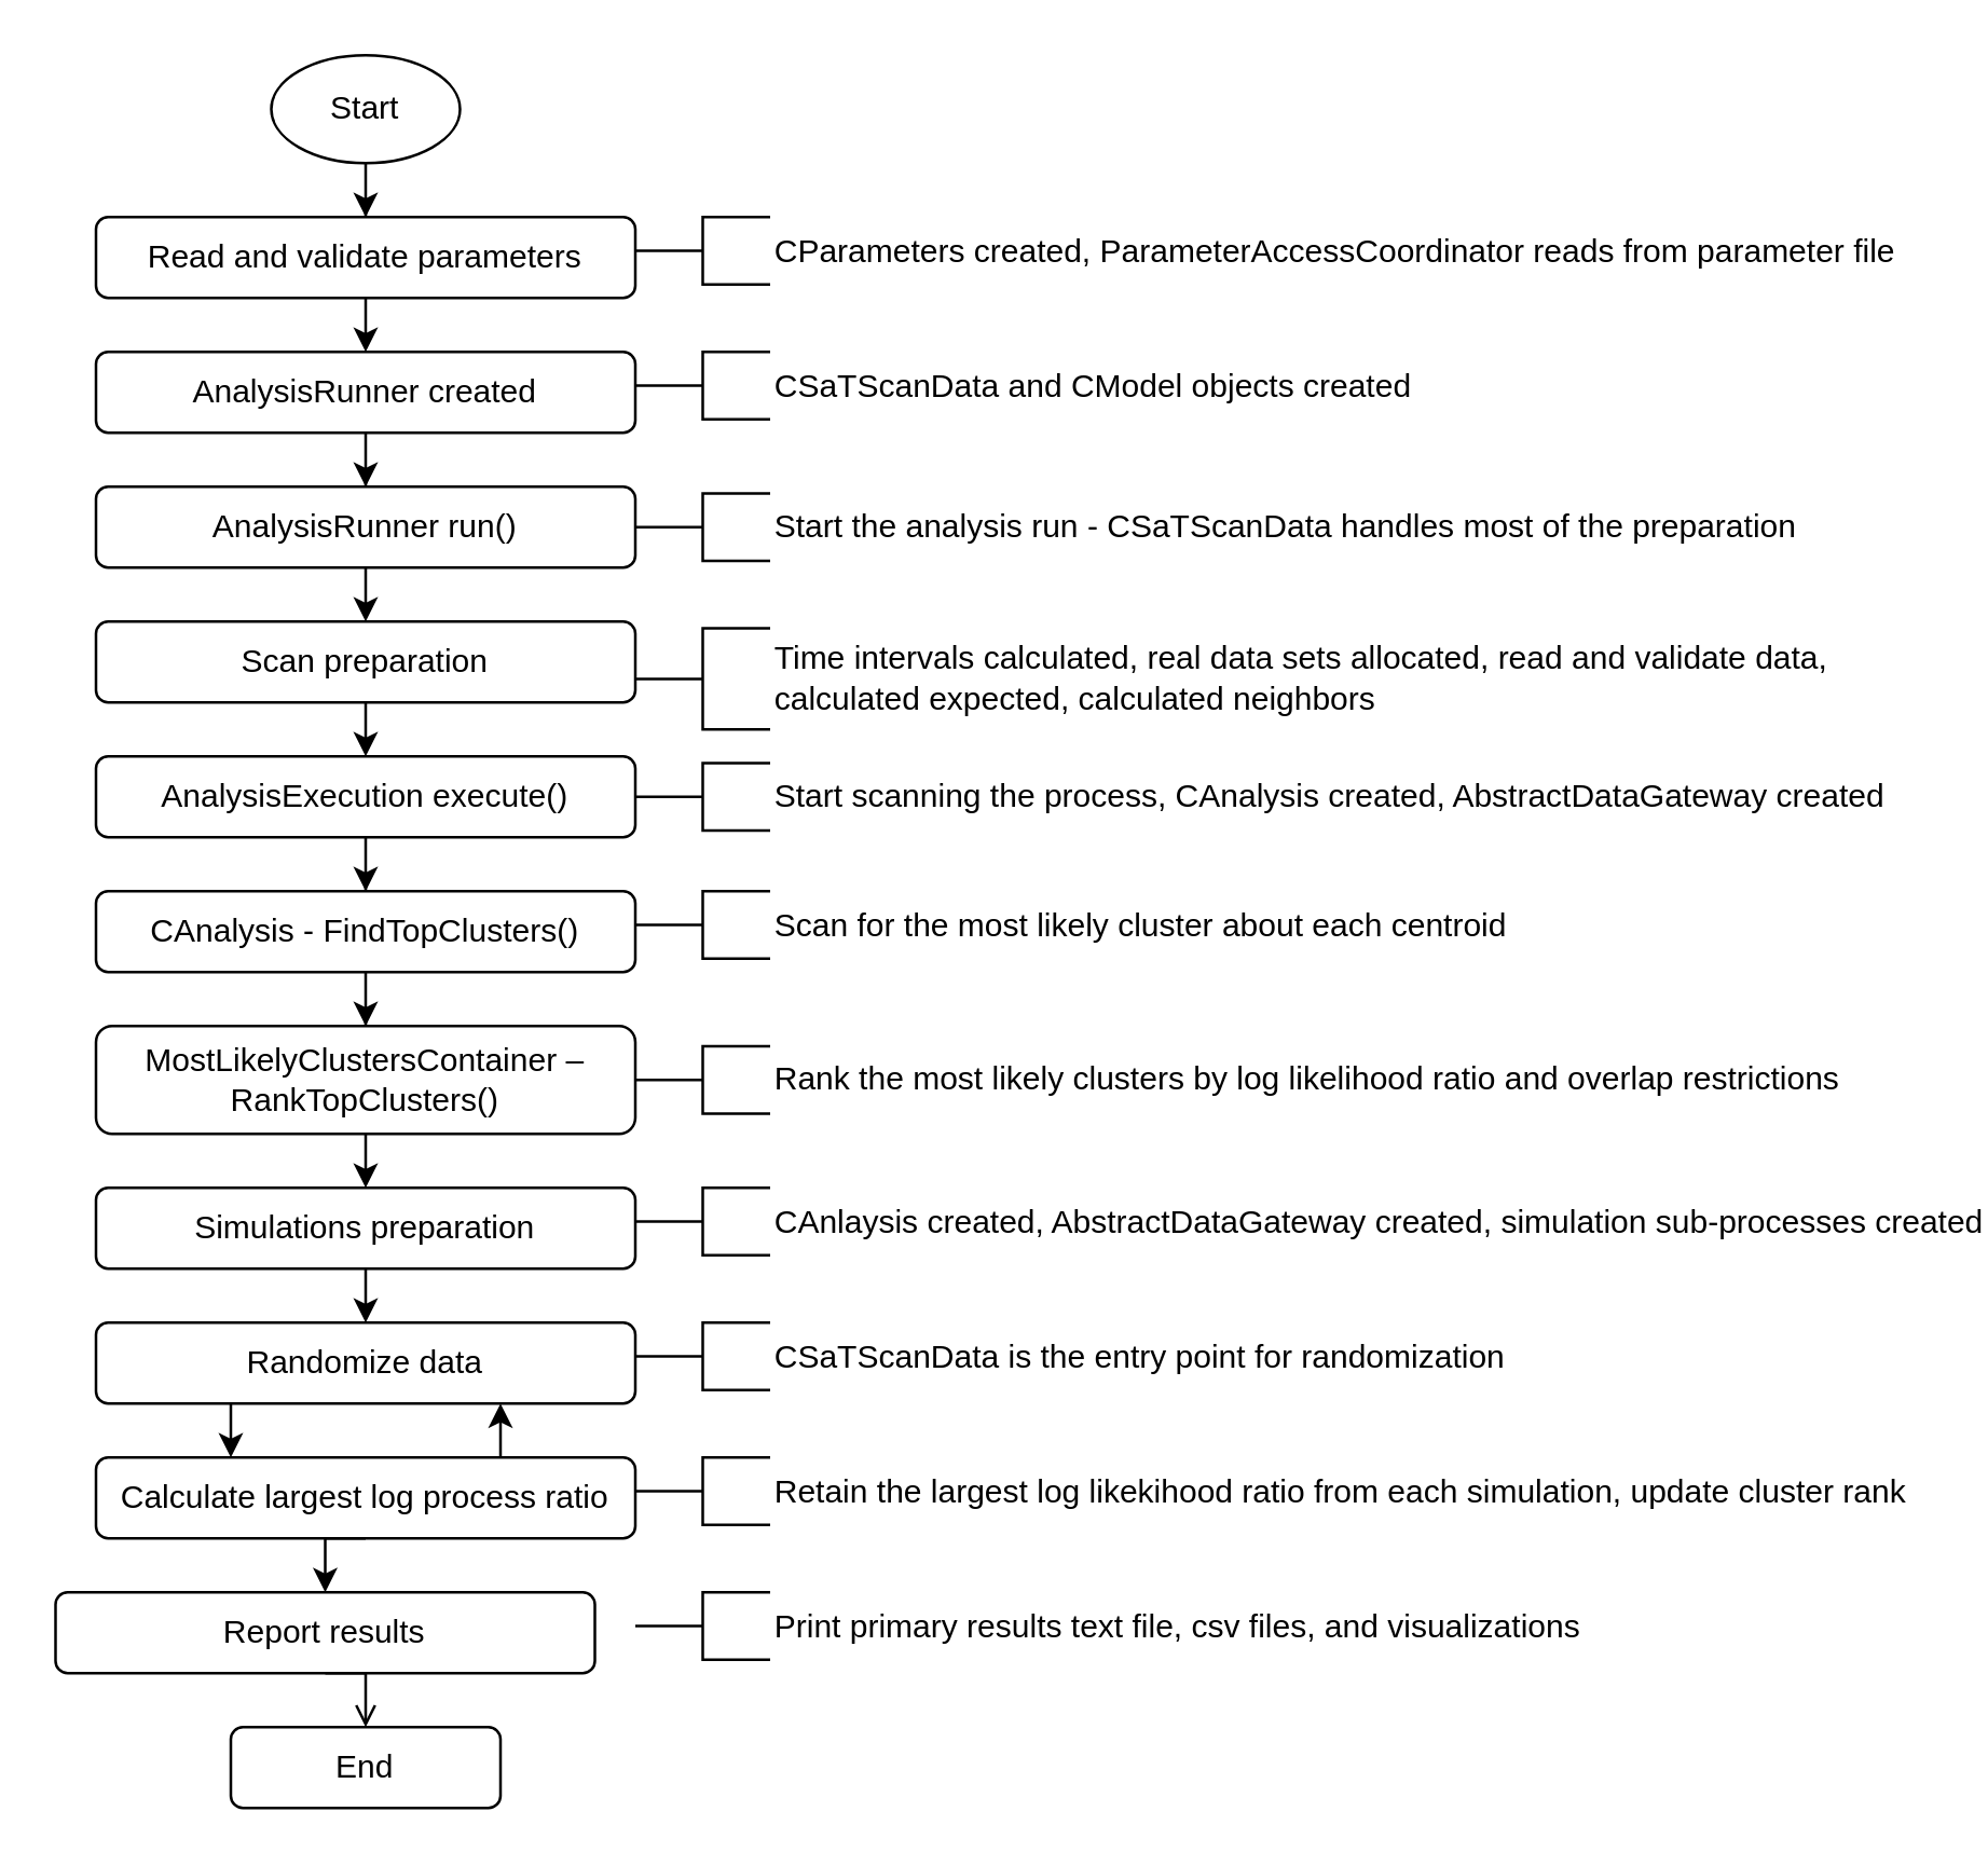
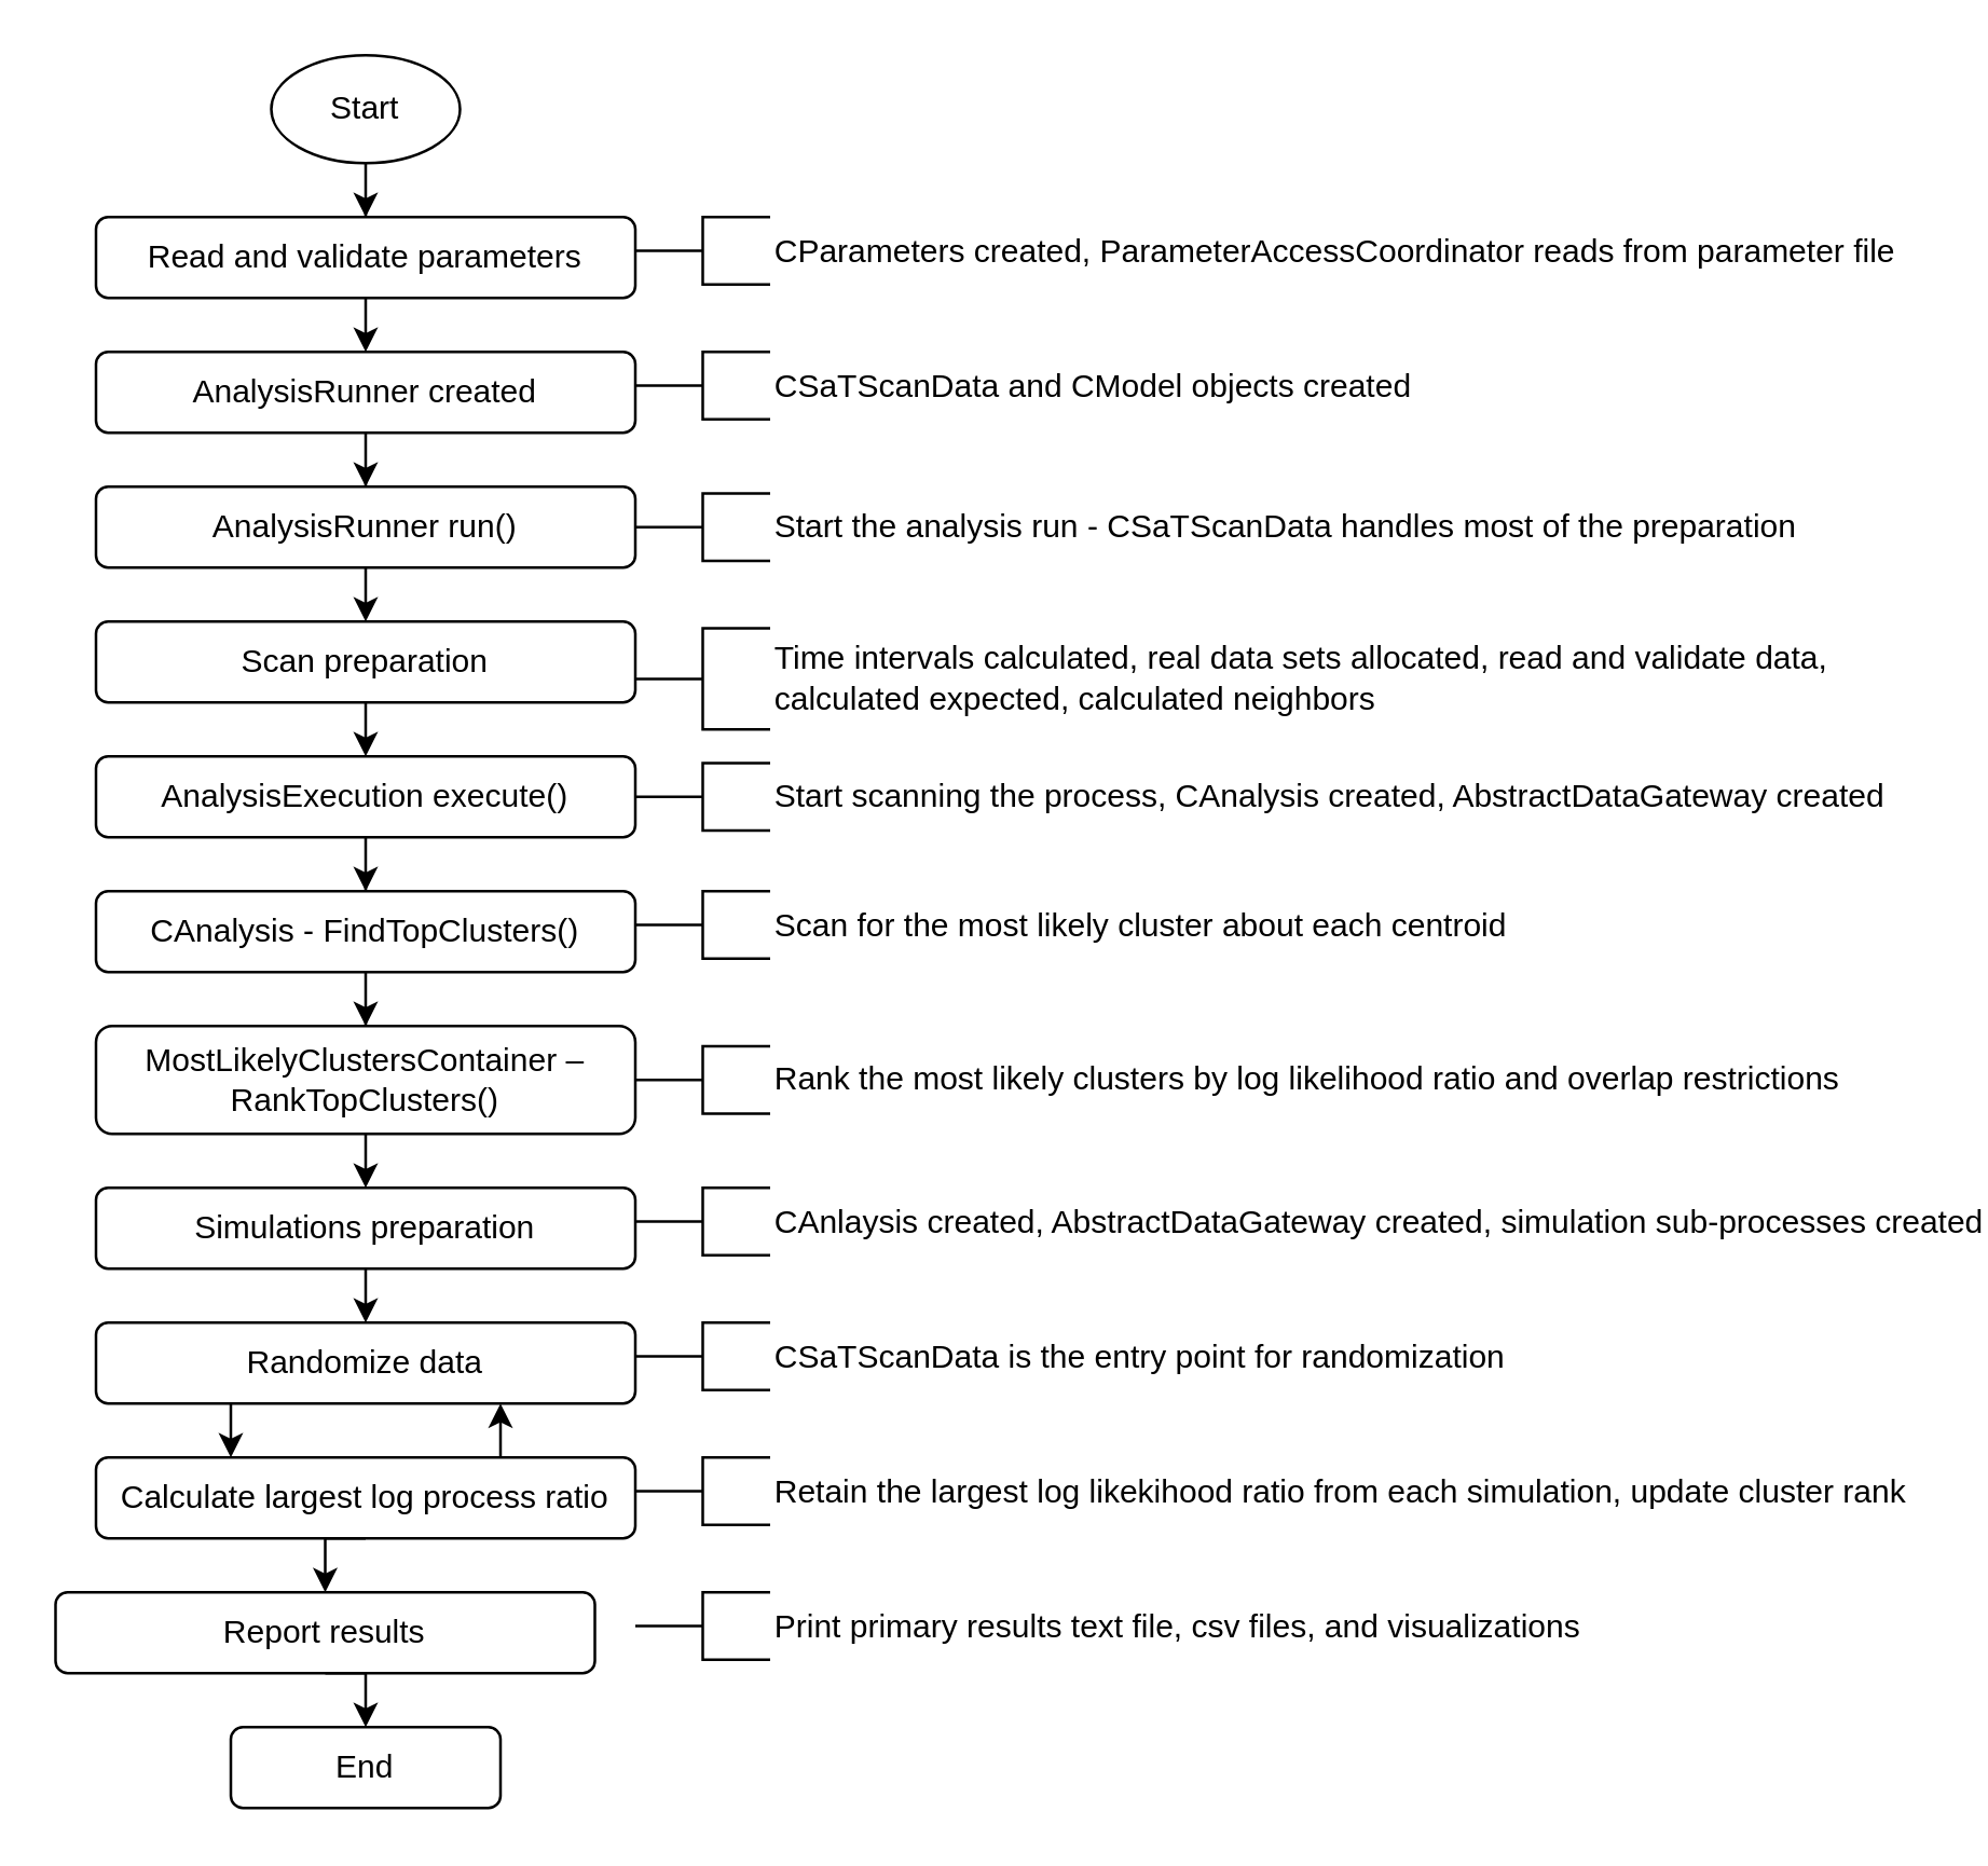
  <mxCell id="0" />
  <mxCell id="1" parent="0" />
  <mxCell id="2" style="edgeStyle=orthogonalEdgeStyle;rounded=0;orthogonalLoop=1;jettySize=auto;html=1;exitX=0.5;exitY=1;exitDx=0;exitDy=0;entryX=0.5;entryY=0;entryDx=0;entryDy=0;" parent="1" source="3" target="5" edge="1"><mxGeometry relative="1" as="geometry" /></mxCell>
  <mxCell id="3" value="&lt;div&gt;Read and validate parameters&lt;/div&gt;" style="rounded=1;whiteSpace=wrap;html=1;" parent="1" vertex="1"><mxGeometry x="35" y="80" width="200" height="30" as="geometry" /></mxCell>
  <mxCell id="4" value="" style="edgeStyle=orthogonalEdgeStyle;rounded=0;orthogonalLoop=1;jettySize=auto;html=1;" parent="1" source="5" target="10" edge="1"><mxGeometry relative="1" as="geometry" /></mxCell>
  <mxCell id="5" value="AnalysisRunner created" style="rounded=1;whiteSpace=wrap;html=1;" parent="1" vertex="1"><mxGeometry x="35" y="130" width="200" height="30" as="geometry" /></mxCell>
  <mxCell id="6" value="" style="edgeStyle=orthogonalEdgeStyle;rounded=0;orthogonalLoop=1;jettySize=auto;html=1;" parent="1" source="7" target="3" edge="1"><mxGeometry relative="1" as="geometry" /></mxCell>
  <mxCell id="7" value="Start" style="ellipse;whiteSpace=wrap;html=1;" parent="1" vertex="1"><mxGeometry x="100" y="20" width="70" height="40" as="geometry" /></mxCell>
  <mxCell id="8" value="" style="edgeStyle=orthogonalEdgeStyle;rounded=0;orthogonalLoop=1;jettySize=auto;html=1;" parent="1" edge="1"><mxGeometry relative="1" as="geometry"><mxPoint x="465" y="165" as="sourcePoint" /></mxGeometry></mxCell>
  <mxCell id="9" style="edgeStyle=orthogonalEdgeStyle;rounded=0;orthogonalLoop=1;jettySize=auto;html=1;exitX=0.5;exitY=1;exitDx=0;exitDy=0;entryX=0.5;entryY=0;entryDx=0;entryDy=0;" parent="1" source="10" target="12" edge="1"><mxGeometry relative="1" as="geometry" /></mxCell>
  <mxCell id="10" value="AnalysisRunner run()" style="rounded=1;whiteSpace=wrap;html=1;" parent="1" vertex="1"><mxGeometry x="35" y="180" width="200" height="30" as="geometry" /></mxCell>
  <mxCell id="11" style="edgeStyle=orthogonalEdgeStyle;rounded=0;orthogonalLoop=1;jettySize=auto;html=1;exitX=0.5;exitY=1;exitDx=0;exitDy=0;entryX=0.5;entryY=0;entryDx=0;entryDy=0;" parent="1" source="12" target="14" edge="1"><mxGeometry relative="1" as="geometry" /></mxCell>
  <mxCell id="12" value="Scan preparation" style="rounded=1;whiteSpace=wrap;html=1;" parent="1" vertex="1"><mxGeometry x="35" y="230" width="200" height="30" as="geometry" /></mxCell>
  <mxCell id="13" value="" style="edgeStyle=orthogonalEdgeStyle;rounded=0;orthogonalLoop=1;jettySize=auto;html=1;entryX=0.5;entryY=0;entryDx=0;entryDy=0;" parent="1" source="14" target="16" edge="1"><mxGeometry relative="1" as="geometry"><mxPoint x="135" y="330" as="targetPoint" /></mxGeometry></mxCell>
  <mxCell id="14" value="AnalysisExecution execute()" style="rounded=1;whiteSpace=wrap;html=1;" parent="1" vertex="1"><mxGeometry x="35" y="280" width="200" height="30" as="geometry" /></mxCell>
  <mxCell id="15" value="" style="edgeStyle=orthogonalEdgeStyle;rounded=0;orthogonalLoop=1;jettySize=auto;html=1;" parent="1" source="16" target="18" edge="1"><mxGeometry relative="1" as="geometry" /></mxCell>
  <mxCell id="16" value="CAnalysis - FindTopClusters()" style="rounded=1;whiteSpace=wrap;html=1;" parent="1" vertex="1"><mxGeometry x="35" y="330" width="200" height="30" as="geometry" /></mxCell>
  <mxCell id="17" style="edgeStyle=orthogonalEdgeStyle;rounded=0;orthogonalLoop=1;jettySize=auto;html=1;exitX=0.5;exitY=1;exitDx=0;exitDy=0;entryX=0.5;entryY=0;entryDx=0;entryDy=0;" parent="1" source="18" target="34" edge="1"><mxGeometry relative="1" as="geometry" /></mxCell>
  <mxCell id="18" value="MostLikelyClustersContainer – RankTopClusters()" style="rounded=1;whiteSpace=wrap;html=1;" parent="1" vertex="1"><mxGeometry x="35" y="380" width="200" height="40" as="geometry" /></mxCell>
  <mxCell id="19" style="edgeStyle=orthogonalEdgeStyle;rounded=0;orthogonalLoop=1;jettySize=auto;html=1;exitX=0.25;exitY=1;exitDx=0;exitDy=0;entryX=0.25;entryY=0;entryDx=0;entryDy=0;" parent="1" source="20" target="23" edge="1"><mxGeometry relative="1" as="geometry" /></mxCell>
  <mxCell id="20" value="Randomize data" style="rounded=1;whiteSpace=wrap;html=1;" parent="1" vertex="1"><mxGeometry x="35" y="490" width="200" height="30" as="geometry" /></mxCell>
  <mxCell id="21" style="edgeStyle=orthogonalEdgeStyle;rounded=0;orthogonalLoop=1;jettySize=auto;html=1;exitX=0.75;exitY=0;exitDx=0;exitDy=0;entryX=0.75;entryY=1;entryDx=0;entryDy=0;" parent="1" source="23" target="20" edge="1"><mxGeometry relative="1" as="geometry" /></mxCell>
  <mxCell id="22" style="edgeStyle=orthogonalEdgeStyle;rounded=0;orthogonalLoop=1;jettySize=auto;html=1;exitX=0.5;exitY=1;exitDx=0;exitDy=0;entryX=0.5;entryY=0;entryDx=0;entryDy=0;" parent="1" source="23" target="25" edge="1"><mxGeometry relative="1" as="geometry" /></mxCell>
  <mxCell id="23" value="Calculate largest log process ratio" style="rounded=1;whiteSpace=wrap;html=1;" parent="1" vertex="1"><mxGeometry x="35" y="540" width="200" height="30" as="geometry" /></mxCell>
- <mxCell id="24" style="edgeStyle=orthogonalEdgeStyle;rounded=0;orthogonalLoop=1;jettySize=auto;html=1;exitX=0.5;exitY=1;exitDx=0;exitDy=0;entryX=0.5;entryY=0;entryDx=0;entryDy=0;endArrow=open;" parent="1" source="25" target="39" edge="1"><mxGeometry relative="1" as="geometry" /></mxCell>
+ <mxCell id="24" style="edgeStyle=orthogonalEdgeStyle;rounded=0;orthogonalLoop=1;jettySize=auto;html=1;exitX=0.5;exitY=1;exitDx=0;exitDy=0;entryX=0.5;entryY=0;entryDx=0;entryDy=0;" parent="1" source="25" target="39" edge="1"><mxGeometry relative="1" as="geometry" /></mxCell>
  <mxCell id="25" value="Report results" style="rounded=1;whiteSpace=wrap;html=1;" parent="1" vertex="1"><mxGeometry x="20" y="590" width="200" height="30" as="geometry" /></mxCell>
  <mxCell id="26" value="CParameters created,&amp;nbsp;ParameterAccessCoordinator reads from parameter file" style="strokeWidth=1;html=1;shape=mxgraph.flowchart.annotation_2;align=left;labelPosition=right;pointerEvents=1;fontStyle=0;fontSize=12;textShadow=0;" parent="1" vertex="1"><mxGeometry x="235" y="80" width="50" height="25" as="geometry" /></mxCell>
  <mxCell id="27" value="CSaTScanData and CModel objects created" style="strokeWidth=1;html=1;shape=mxgraph.flowchart.annotation_2;align=left;labelPosition=right;pointerEvents=1;" parent="1" vertex="1"><mxGeometry x="235" y="130" width="50" height="25" as="geometry" /></mxCell>
  <mxCell id="28" value="Start the analysis run - CSaTScanData handles most of the preparation" style="strokeWidth=1;html=1;shape=mxgraph.flowchart.annotation_2;align=left;labelPosition=right;pointerEvents=1;" parent="1" vertex="1"><mxGeometry x="235" y="182.5" width="50" height="25" as="geometry" /></mxCell>
  <mxCell id="29" value="Time intervals calculated, real data sets allocated, read and validate data,&lt;div&gt;calculated expected, calculated neighbors&lt;/div&gt;" style="strokeWidth=1;html=1;shape=mxgraph.flowchart.annotation_2;align=left;labelPosition=right;pointerEvents=1;" parent="1" vertex="1"><mxGeometry x="235" y="232.5" width="50" height="37.5" as="geometry" /></mxCell>
  <mxCell id="30" value="Start scanning the process, CAnalysis created, AbstractDataGateway created" style="strokeWidth=1;html=1;shape=mxgraph.flowchart.annotation_2;align=left;labelPosition=right;pointerEvents=1;" parent="1" vertex="1"><mxGeometry x="235" y="282.5" width="50" height="25" as="geometry" /></mxCell>
  <mxCell id="31" value="Rank the most likely clusters by log likelihood ratio and overlap restrictions" style="strokeWidth=1;html=1;shape=mxgraph.flowchart.annotation_2;align=left;labelPosition=right;pointerEvents=1;" parent="1" vertex="1"><mxGeometry x="235" y="387.5" width="50" height="25" as="geometry" /></mxCell>
  <mxCell id="32" value="Scan for the most likely cluster about each centroid" style="strokeWidth=1;html=1;shape=mxgraph.flowchart.annotation_2;align=left;labelPosition=right;pointerEvents=1;" parent="1" vertex="1"><mxGeometry x="235" y="330" width="50" height="25" as="geometry" /></mxCell>
  <mxCell id="33" style="edgeStyle=orthogonalEdgeStyle;rounded=0;orthogonalLoop=1;jettySize=auto;html=1;exitX=0.5;exitY=1;exitDx=0;exitDy=0;entryX=0.5;entryY=0;entryDx=0;entryDy=0;" parent="1" source="34" target="20" edge="1"><mxGeometry relative="1" as="geometry" /></mxCell>
  <mxCell id="34" value="Simulations preparation" style="rounded=1;whiteSpace=wrap;html=1;" parent="1" vertex="1"><mxGeometry x="35" y="440" width="200" height="30" as="geometry" /></mxCell>
  <mxCell id="35" value="CAnlaysis created, AbstractDataGateway created, simulation sub-processes created" style="strokeWidth=1;html=1;shape=mxgraph.flowchart.annotation_2;align=left;labelPosition=right;pointerEvents=1;" parent="1" vertex="1"><mxGeometry x="235" y="440" width="50" height="25" as="geometry" /></mxCell>
  <mxCell id="36" value="CSaTScanData is the entry point for randomization" style="strokeWidth=1;html=1;shape=mxgraph.flowchart.annotation_2;align=left;labelPosition=right;pointerEvents=1;" parent="1" vertex="1"><mxGeometry x="235" y="490" width="50" height="25" as="geometry" /></mxCell>
  <mxCell id="37" value="Print primary results text file, csv files, and visualizations" style="strokeWidth=1;html=1;shape=mxgraph.flowchart.annotation_2;align=left;labelPosition=right;pointerEvents=1;" parent="1" vertex="1"><mxGeometry x="235" y="590" width="50" height="25" as="geometry" /></mxCell>
  <mxCell id="38" value="Retain the largest log likekihood ratio from each simulation, update cluster rank" style="strokeWidth=1;html=1;shape=mxgraph.flowchart.annotation_2;align=left;labelPosition=right;pointerEvents=1;" parent="1" vertex="1"><mxGeometry x="235" y="540" width="50" height="25" as="geometry" /></mxCell>
  <mxCell id="39" value="End" style="rounded=1;whiteSpace=wrap;html=1;" parent="1" vertex="1"><mxGeometry x="85" y="640" width="100" height="30" as="geometry" /></mxCell>
